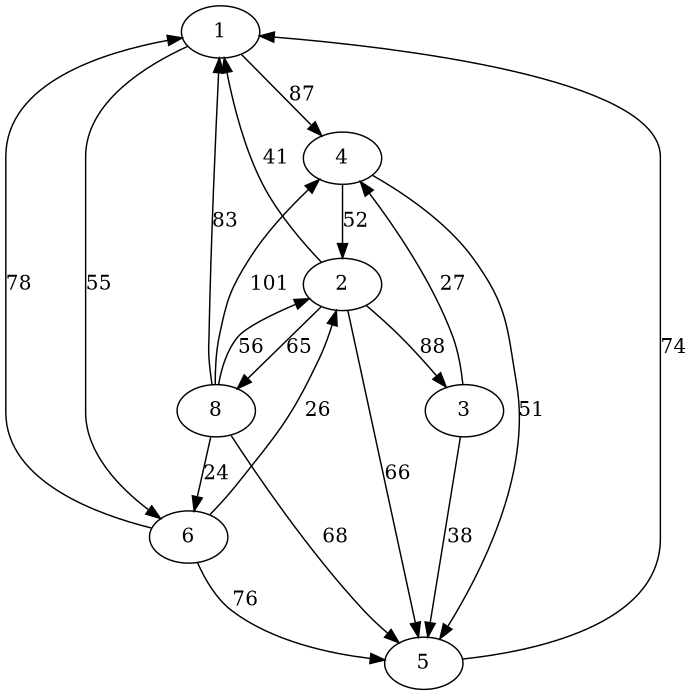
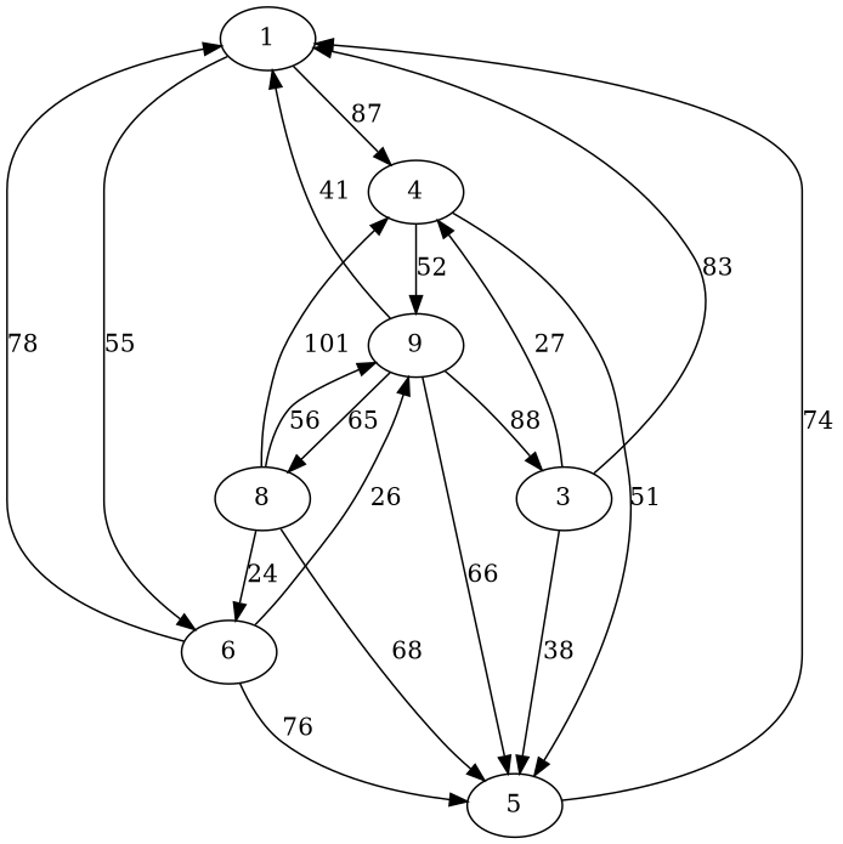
  digraph {
    1
    4
    6
-   2
+   2 [label=9]
    5
    3
    n7 [label=8]
    1 -> 4 [label=87]
    1 -> 6 [label=55]
    4 -> 2 [label=52]
    4 -> 5 [label=51]
    6 -> 1 [label=78]
    6 -> 2 [label=26]
    6 -> 5 [label=76]
    2 -> 1 [label=41]
    2 -> 5 [label=66]
    2 -> 3 [label=88]
    2 -> n7 [label=65]
    5 -> 1 [label=74]
    3 -> 4 [label=27]
    3 -> 5 [label=38]
-   n7 -> 1 [label=83]
+   3 -> 1 [label=83]
    n7 -> 4 [label=101]
    n7 -> 6 [label=24]
    n7 -> 2 [label=56]
    n7 -> 5 [label=68]
  }
